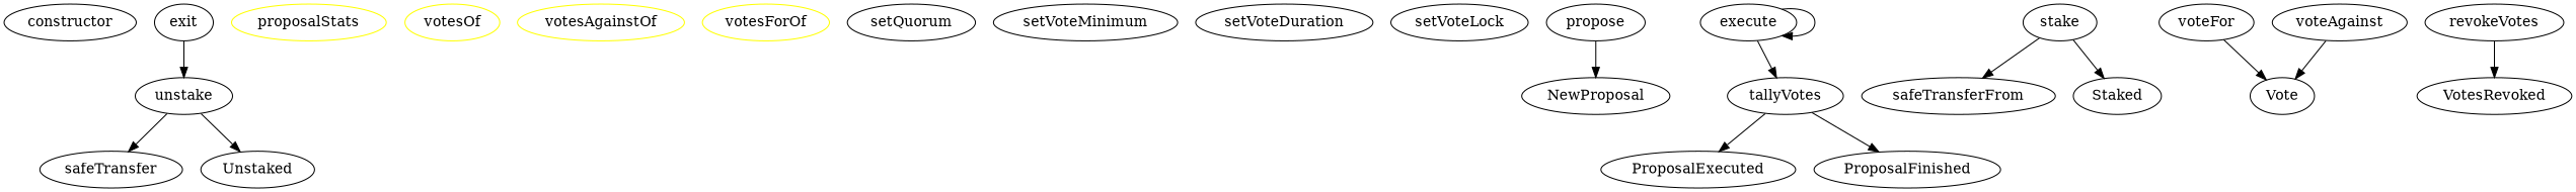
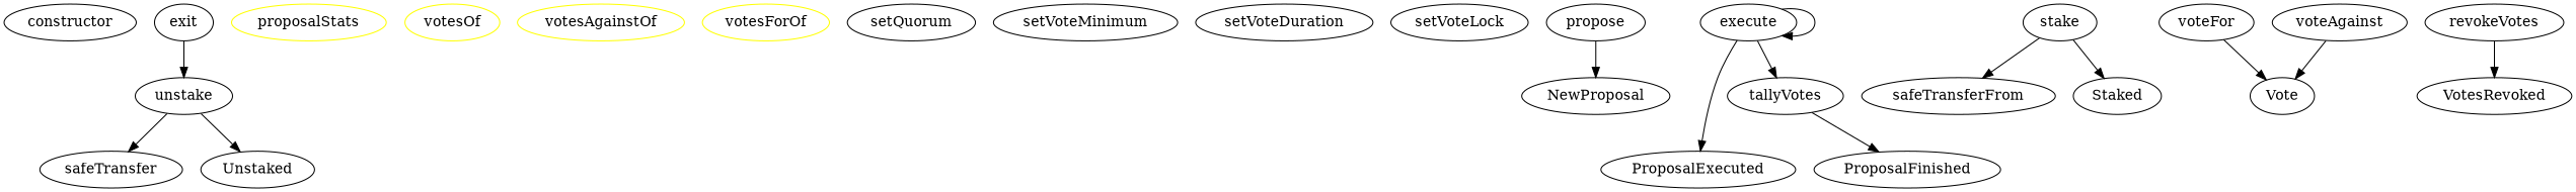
  strict digraph {
    constructor
    exit
    unstake
    safeTransfer
    Unstaked
    proposalStats [color=yellow]
    votesOf [color=yellow]
    votesAgainstOf [color=yellow]
    votesForOf [color=yellow]
    setQuorum
    setVoteMinimum
    setVoteDuration
    setVoteLock
    propose
    NewProposal
    execute
    tallyVotes
    ProposalExecuted
    ProposalFinished
    stake
    safeTransferFrom
    Staked
    voteFor
    Vote
    voteAgainst
    revokeVotes
    VotesRevoked
    exit -> unstake
    unstake -> safeTransfer
    unstake -> Unstaked
    propose -> NewProposal
    execute -> execute
    execute -> tallyVotes
-   tallyVotes -> ProposalExecuted
+   execute -> ProposalExecuted
    tallyVotes -> ProposalFinished
    stake -> safeTransferFrom
    stake -> Staked
    voteFor -> Vote
    voteAgainst -> Vote
    revokeVotes -> VotesRevoked
  }
